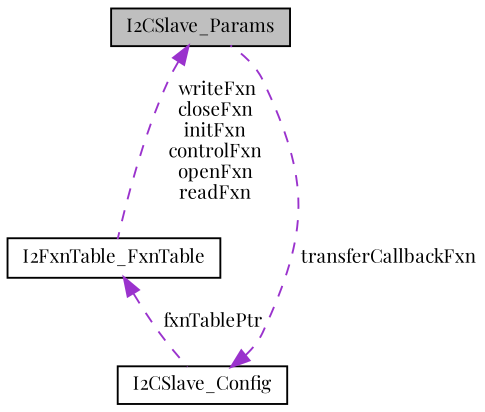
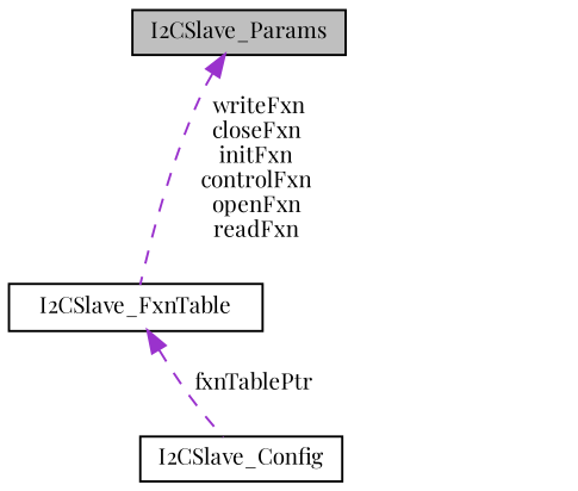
  digraph {
    fontname="Playfair Display"
    node [color=black fillcolor=white fontname="Playfair Display" fontsize=10 shape=record style=filled]
    edge [color=darkorchid3 dir=back fontname="Playfair Display" fontsize=10 labelfontname=Helvetica labelfontsize=10 style=dashed]
    n1 [fillcolor=grey75 fontcolor=black height=0.2 label=I2CSlave_Params width=0.4]
-   n2 [height=0.2 label=I2FxnTable_FxnTable width=0.4]
+   n2 [height=0.2 label=I2CSlave_FxnTable width=0.4]
    n3 [height=0.2 label=I2CSlave_Config width=0.4]
    n1 -> n2 [label=" writeFxn\ncloseFxn\ninitFxn\ncontrolFxn\nopenFxn\nreadFxn"]
    n2 -> n3 [label=" fxnTablePtr"]
-   n3 -> n1 [label=" transferCallbackFxn"]
  }
